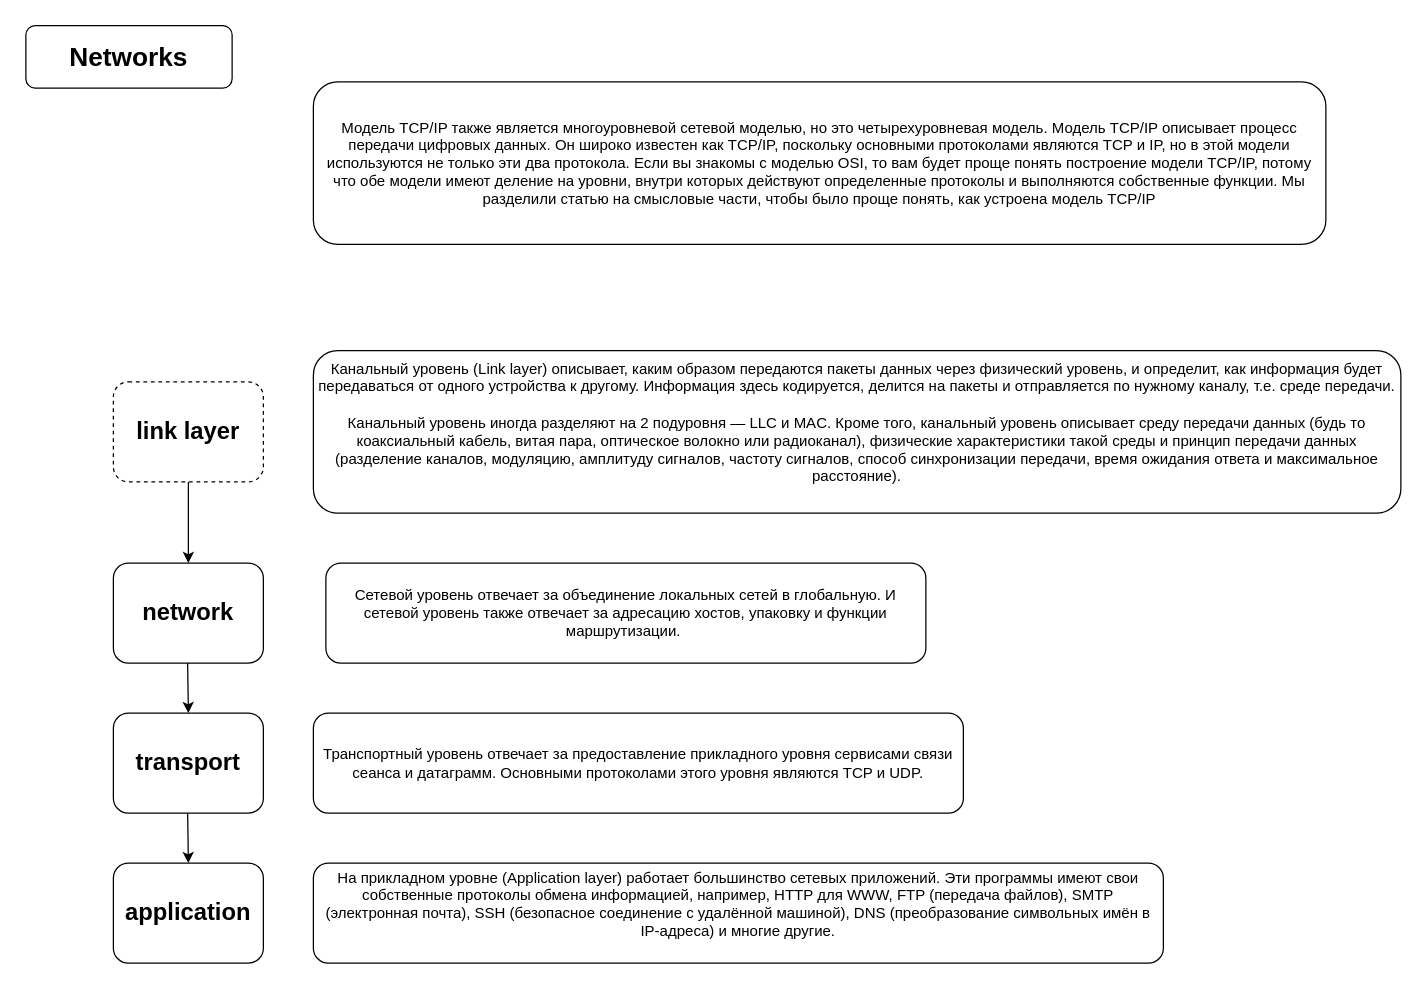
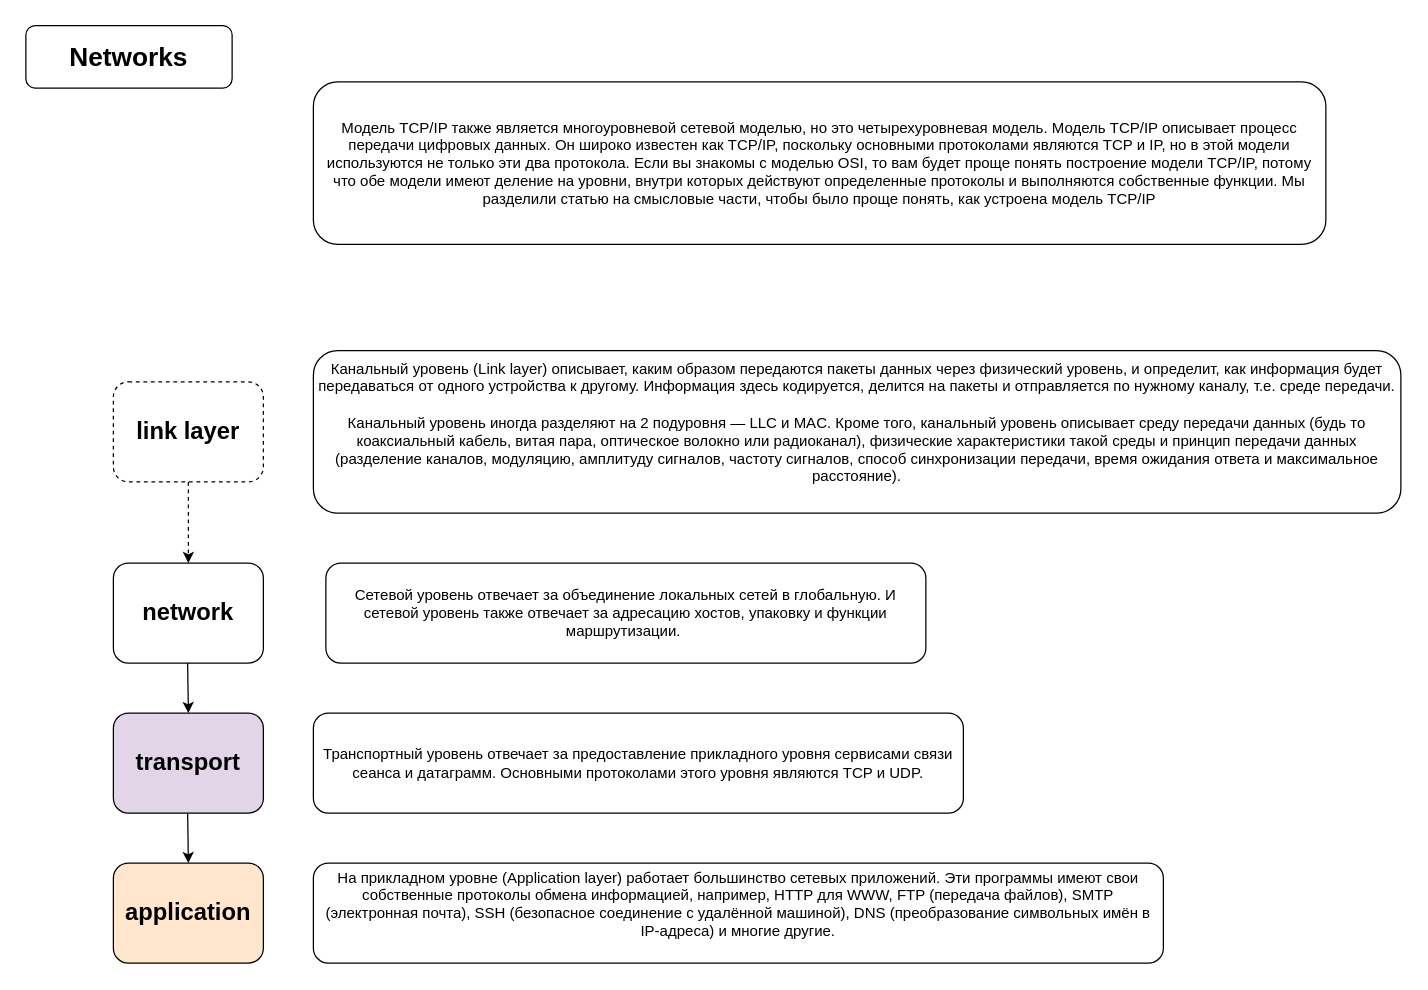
  <mxCell id="0" />
  <mxCell id="1" parent="0" />
  <mxCell id="2" value="&lt;b&gt;&lt;font style=&quot;font-size: 21px;&quot;&gt;Networks&lt;/font&gt;&lt;/b&gt;" style="rounded=1;whiteSpace=wrap;html=1;" vertex="1" parent="1"><mxGeometry x="20" y="20" width="165" height="50" as="geometry" /></mxCell>
  <mxCell id="3" value="Модель TCP/IP также является многоуровневой сетевой моделью, но это четырехуровневая модель. Модель TCP/IP описывает процесс передачи цифровых данных. Он широко известен как TCP/IP, поскольку основными протоколами являются TCP и IP, но в этой модели используются не только эти два протокола. Если вы знакомы с моделью OSI, то вам будет проще понять построение модели TCP/IP, потому что обе модели имеют деление на уровни, внутри которых действуют определенные протоколы и выполняются собственные функции. Мы разделили статью на смысловые части, чтобы было проще понять, как устроена модель TCP/IP" style="rounded=1;whiteSpace=wrap;html=1;" vertex="1" parent="1"><mxGeometry x="250" y="65" width="810" height="130" as="geometry" /></mxCell>
  <mxCell id="4" value="link layer" style="rounded=1;whiteSpace=wrap;html=1;fontStyle=1;fontSize=19;dashed=1;" vertex="1" parent="1"><mxGeometry x="90" y="305" width="120" height="80" as="geometry" /></mxCell>
  <mxCell id="5" value="&lt;div&gt;Канальный уровень (Link layer) описывает, каким образом передаются пакеты данных через физический уровень, и определит, как информация будет передаваться от одного устройства к другому. Информация здесь кодируется, делится на пакеты и отправляется по нужному каналу, т.е. среде передачи.&lt;/div&gt;&lt;div&gt;&lt;br&gt;&lt;/div&gt;&lt;div&gt;Канальный уровень иногда разделяют на 2 подуровня — LLC и MAC. Кроме того, канальный уровень описывает среду передачи данных (будь то коаксиальный кабель, витая пара, оптическое волокно или радиоканал), физические характеристики такой среды и принцип передачи данных (разделение каналов, модуляцию, амплитуду сигналов, частоту сигналов, способ синхронизации передачи, время ожидания ответа и максимальное расстояние).&lt;/div&gt;&lt;div&gt;&lt;br&gt;&lt;/div&gt;" style="rounded=1;whiteSpace=wrap;html=1;" vertex="1" parent="1"><mxGeometry x="250" y="280" width="870" height="130" as="geometry" /></mxCell>
  <mxCell id="6" value="network" style="rounded=1;whiteSpace=wrap;html=1;fontStyle=1;fontSize=19;" vertex="1" parent="1"><mxGeometry x="90" y="450" width="120" height="80" as="geometry" /></mxCell>
  <mxCell id="7" value="Сетевой уровень отвечает за объединение локальных сетей в глобальную. И сетевой уровень также отвечает за адресацию хостов, упаковку и функции маршрутизации.&amp;nbsp;" style="rounded=1;whiteSpace=wrap;html=1;" vertex="1" parent="1"><mxGeometry x="260" y="450" width="480" height="80" as="geometry" /></mxCell>
  <mxCell id="8" value="&lt;div&gt;На прикладном уровне (Application layer) работает большинство сетевых приложений. Эти программы имеют свои собственные протоколы обмена информацией, например, HTTP для WWW, FTP (передача файлов), SMTP (электронная почта), SSH (безопасное соединение с удалённой машиной), DNS (преобразование символьных имён в IP-адреса) и многие другие.&lt;/div&gt;&lt;div&gt;&lt;br&gt;&lt;/div&gt;" style="rounded=1;whiteSpace=wrap;html=1;" vertex="1" parent="1"><mxGeometry x="250" y="690" width="680" height="80" as="geometry" /></mxCell>
- <mxCell id="9" value="application" style="rounded=1;whiteSpace=wrap;html=1;fontStyle=1;fontSize=19;" vertex="1" parent="1"><mxGeometry x="90" y="690" width="120" height="80" as="geometry" /></mxCell>
+ <mxCell id="9" value="application" style="rounded=1;whiteSpace=wrap;html=1;fontStyle=1;fontSize=19;fillColor=#ffe6cc;" vertex="1" parent="1"><mxGeometry x="90" y="690" width="120" height="80" as="geometry" /></mxCell>
  <mxCell id="10" value="Транспортный уровень отвечает за предоставление прикладного уровня сервисами связи сеанса и датаграмм. Основными протоколами этого уровня являются TCP и UDP." style="rounded=1;whiteSpace=wrap;html=1;" vertex="1" parent="1"><mxGeometry x="250" y="570" width="520" height="80" as="geometry" /></mxCell>
- <mxCell id="11" value="transport" style="rounded=1;whiteSpace=wrap;html=1;fontStyle=1;fontSize=19;" vertex="1" parent="1"><mxGeometry x="90" y="570" width="120" height="80" as="geometry" /></mxCell>
- <mxCell id="12" value="" style="endArrow=classic;html=1;rounded=0;fontSize=19;exitX=0.5;exitY=1;exitDx=0;exitDy=0;entryX=0.5;entryY=0;entryDx=0;entryDy=0;" edge="1" parent="1" source="4" target="6"><mxGeometry width="50" height="50" relative="1" as="geometry"><mxPoint x="730" y="390" as="sourcePoint" /><mxPoint x="780" y="340" as="targetPoint" /></mxGeometry></mxCell>
+ <mxCell id="11" value="transport" style="rounded=1;whiteSpace=wrap;html=1;fontStyle=1;fontSize=19;fillColor=#e1d5e7;" vertex="1" parent="1"><mxGeometry x="90" y="570" width="120" height="80" as="geometry" /></mxCell>
+ <mxCell id="12" value="" style="endArrow=classic;html=1;rounded=0;fontSize=19;exitX=0.5;exitY=1;exitDx=0;exitDy=0;entryX=0.5;entryY=0;entryDx=0;entryDy=0;dashed=1;" edge="1" parent="1" source="4" target="6"><mxGeometry width="50" height="50" relative="1" as="geometry"><mxPoint x="730" y="390" as="sourcePoint" /><mxPoint x="780" y="340" as="targetPoint" /></mxGeometry></mxCell>
  <mxCell id="13" value="" style="endArrow=classic;html=1;rounded=0;fontSize=19;exitX=0.5;exitY=1;exitDx=0;exitDy=0;" edge="1" parent="1"><mxGeometry width="50" height="50" relative="1" as="geometry"><mxPoint x="149.41" y="530" as="sourcePoint" /><mxPoint x="150" y="570" as="targetPoint" /></mxGeometry></mxCell>
  <mxCell id="14" value="" style="endArrow=classic;html=1;rounded=0;fontSize=19;exitX=0.5;exitY=1;exitDx=0;exitDy=0;" edge="1" parent="1"><mxGeometry width="50" height="50" relative="1" as="geometry"><mxPoint x="149.41" y="650" as="sourcePoint" /><mxPoint x="150" y="690" as="targetPoint" /></mxGeometry></mxCell>
